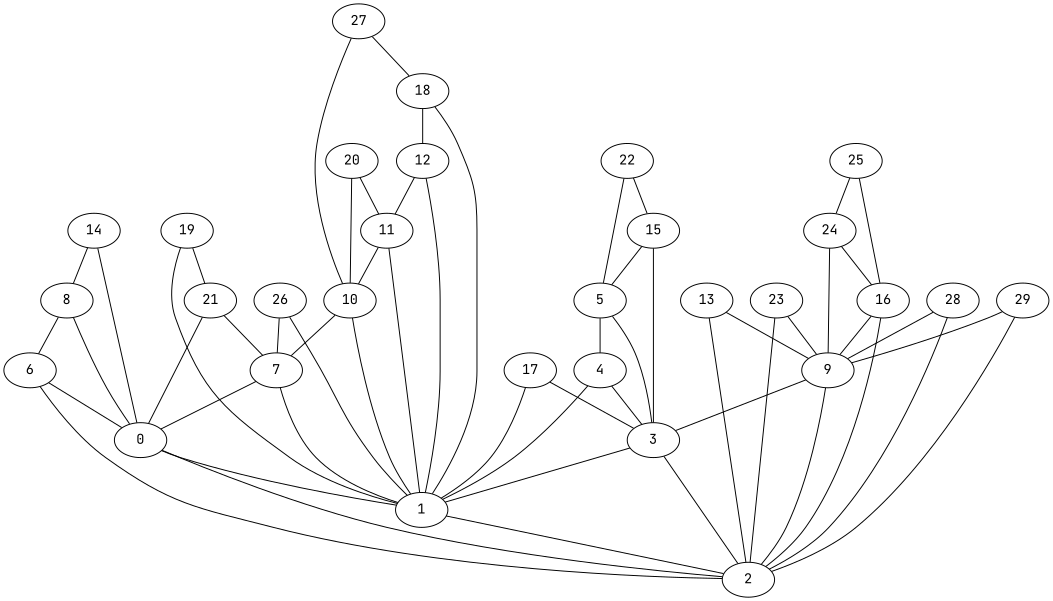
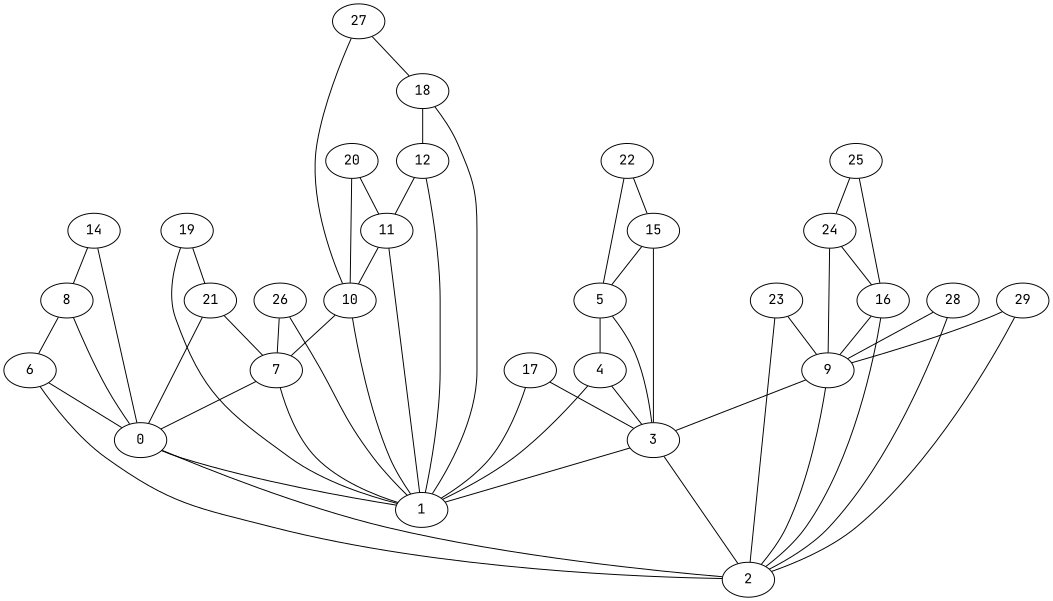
  graph {
    fontname="JetBrains Mono"
    node [fontname="JetBrains Mono"]
    edge [fontname="JetBrains Mono"]
    n1 [label=0]
    n2 [label=1]
    n3 [label=2]
    n4 [label=3]
    n5 [label=4]
    n6 [label=5]
    n7 [label=6]
    n8 [label=7]
    n9 [label=8]
    n10 [label=9]
    n11 [label=10]
    n12 [label=11]
    n13 [label=12]
-   n14 [label=13]
    n15 [label=14]
    n16 [label=15]
    n17 [label=16]
    n18 [label=17]
    n19 [label=18]
    n20 [label=19]
    n21 [label=21]
    n22 [label=20]
    n23 [label=22]
    n24 [label=23]
    n25 [label=24]
    n26 [label=25]
    n27 [label=26]
    n28 [label=27]
    n29 [label=28]
    n30 [label=29]
    n1 -- n2
-   n2 -- n3
    n3 -- n1
    n4 -- n2
    n4 -- n3
    n5 -- n2
    n5 -- n4
    n6 -- n4
    n6 -- n5
    n7 -- n1
    n7 -- n3
    n8 -- n1
    n8 -- n2
    n9 -- n1
    n9 -- n7
    n10 -- n3
    n10 -- n4
    n11 -- n2
    n11 -- n8
    n12 -- n2
    n12 -- n11
    n13 -- n2
    n13 -- n12
-   n14 -- n3
-   n14 -- n10
    n15 -- n1
    n15 -- n9
    n16 -- n4
    n16 -- n6
    n17 -- n3
    n17 -- n10
    n18 -- n2
    n18 -- n4
    n19 -- n2
    n19 -- n13
    n20 -- n2
    n20 -- n21
    n21 -- n1
    n21 -- n8
    n22 -- n11
    n22 -- n12
    n23 -- n6
    n23 -- n16
    n24 -- n3
    n24 -- n10
    n25 -- n10
    n25 -- n17
    n26 -- n17
    n26 -- n25
    n27 -- n2
    n27 -- n8
    n28 -- n11
    n28 -- n19
    n29 -- n3
    n29 -- n10
    n30 -- n3
    n30 -- n10
  }
